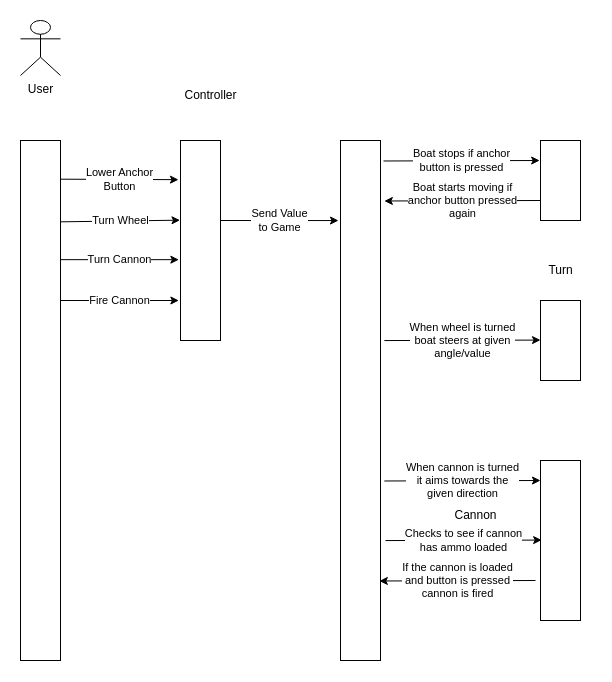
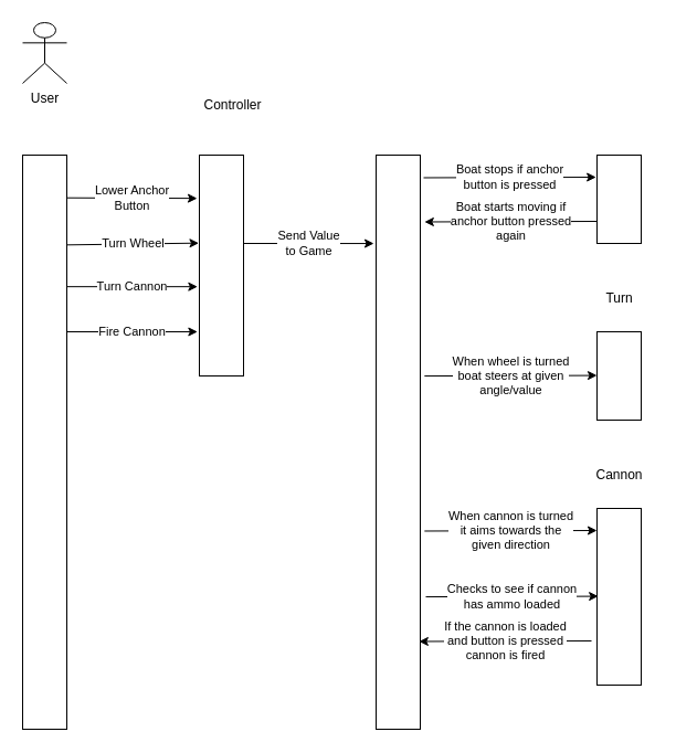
  <mxCell id="0" />
  <mxCell id="1" parent="0" />
  <mxCell id="2" value="User" style="shape=umlActor;verticalLabelPosition=bottom;labelBackgroundColor=#ffffff;verticalAlign=top;html=1;outlineConnect=0;" vertex="1" parent="1"><mxGeometry x="20" y="20" width="40" height="55" as="geometry" /></mxCell>
  <mxCell id="3" value="" style="rounded=0;whiteSpace=wrap;html=1;" vertex="1" parent="1"><mxGeometry x="20" y="140" width="40" height="520" as="geometry" /></mxCell>
  <mxCell id="4" value="" style="rounded=0;whiteSpace=wrap;html=1;" vertex="1" parent="1"><mxGeometry x="180" y="140" width="40" height="200" as="geometry" /></mxCell>
  <mxCell id="5" value="Turn Wheel" style="endArrow=classic;html=1;exitX=1;exitY=0.158;exitDx=0;exitDy=0;exitPerimeter=0;entryX=-0.012;entryY=0.575;entryDx=0;entryDy=0;entryPerimeter=0;" edge="1" parent="1"><mxGeometry width="50" height="50" relative="1" as="geometry"><mxPoint x="60" y="221.33" as="sourcePoint" /><mxPoint x="179.52" y="219.67" as="targetPoint" /></mxGeometry></mxCell>
  <mxCell id="6" value="Send Value&lt;br&gt;to Game" style="endArrow=classic;html=1;entryX=-0.05;entryY=0.163;entryDx=0;entryDy=0;entryPerimeter=0;exitX=1.008;exitY=0.605;exitDx=0;exitDy=0;exitPerimeter=0;" edge="1" parent="1"><mxGeometry width="50" height="50" relative="1" as="geometry"><mxPoint x="220.32" y="220" as="sourcePoint" /><mxPoint x="338" y="220.06" as="targetPoint" /></mxGeometry></mxCell>
  <mxCell id="7" value="Lower Anchor&lt;br&gt;Button" style="endArrow=classic;html=1;exitX=1.008;exitY=0.076;exitDx=0;exitDy=0;exitPerimeter=0;" edge="1" parent="1"><mxGeometry width="50" height="50" relative="1" as="geometry"><mxPoint x="60.32" y="178.69" as="sourcePoint" /><mxPoint x="178" y="179.17" as="targetPoint" /></mxGeometry></mxCell>
  <mxCell id="8" value="Turn Cannon" style="endArrow=classic;html=1;exitX=1.008;exitY=0.307;exitDx=0;exitDy=0;exitPerimeter=0;entryX=-0.033;entryY=0.307;entryDx=0;entryDy=0;entryPerimeter=0;" edge="1" parent="1"><mxGeometry width="50" height="50" relative="1" as="geometry"><mxPoint x="60" y="259.17" as="sourcePoint" /><mxPoint x="178.36" y="259.17" as="targetPoint" /></mxGeometry></mxCell>
  <mxCell id="9" value="Controller" style="text;html=1;align=center;verticalAlign=middle;resizable=0;points=[];autosize=1;" vertex="1" parent="1"><mxGeometry x="175" y="85" width="70" height="20" as="geometry" /></mxCell>
  <mxCell id="10" value="" style="rounded=0;whiteSpace=wrap;html=1;" vertex="1" parent="1"><mxGeometry x="540" y="140" width="40" height="80" as="geometry" /></mxCell>
  <mxCell id="11" value="" style="rounded=0;whiteSpace=wrap;html=1;" vertex="1" parent="1"><mxGeometry x="340" y="140" width="40" height="520" as="geometry" /></mxCell>
  <mxCell id="12" value="Boat stops if anchor&lt;br&gt;button is pressed" style="endArrow=classic;html=1;entryX=-0.021;entryY=0.439;entryDx=0;entryDy=0;entryPerimeter=0;" edge="1" parent="1"><mxGeometry width="50" height="50" relative="1" as="geometry"><mxPoint x="383" y="160.49" as="sourcePoint" /><mxPoint x="539.16" y="160" as="targetPoint" /></mxGeometry></mxCell>
  <mxCell id="13" value="" style="rounded=0;whiteSpace=wrap;html=1;" vertex="1" parent="1"><mxGeometry x="540" y="300" width="40" height="80" as="geometry" /></mxCell>
  <mxCell id="14" value="Turn" style="text;html=1;align=center;verticalAlign=middle;resizable=0;points=[];autosize=1;" vertex="1" parent="1"><mxGeometry x="535" y="260" width="50" height="20" as="geometry" /></mxCell>
  <mxCell id="15" value="Boat starts moving if&lt;br&gt;anchor button pressed&lt;br&gt;again" style="endArrow=none;html=1;entryX=-0.021;entryY=0.439;entryDx=0;entryDy=0;entryPerimeter=0;endFill=0;startArrow=classic;startFill=1;" edge="1" parent="1"><mxGeometry width="50" height="50" relative="1" as="geometry"><mxPoint x="383.84" y="200.49" as="sourcePoint" /><mxPoint x="540" y="200" as="targetPoint" /></mxGeometry></mxCell>
  <mxCell id="16" value="When wheel is turned&lt;br&gt;boat steers at given&lt;br&gt;angle/value" style="endArrow=classic;html=1;entryX=-0.021;entryY=0.439;entryDx=0;entryDy=0;entryPerimeter=0;" edge="1" parent="1"><mxGeometry width="50" height="50" relative="1" as="geometry"><mxPoint x="383.84" y="340.07" as="sourcePoint" /><mxPoint x="540" y="339.58" as="targetPoint" /></mxGeometry></mxCell>
  <mxCell id="17" value="" style="rounded=0;whiteSpace=wrap;html=1;" vertex="1" parent="1"><mxGeometry x="540" y="460" width="40" height="160" as="geometry" /></mxCell>
- <mxCell id="18" value="Cannon" style="text;html=1;align=center;verticalAlign=middle;resizable=0;points=[];autosize=1;" vertex="1" parent="1"><mxGeometry x="445" y="505" width="60" height="20" as="geometry" /></mxCell>
+ <mxCell id="18" value="Cannon" style="text;html=1;align=center;verticalAlign=middle;resizable=0;points=[];autosize=1;" vertex="1" parent="1"><mxGeometry x="530" y="420" width="60" height="20" as="geometry" /></mxCell>
  <mxCell id="19" value="When cannon is turned&lt;br&gt;it aims towards the&lt;br&gt;given direction" style="endArrow=classic;html=1;entryX=-0.021;entryY=0.439;entryDx=0;entryDy=0;entryPerimeter=0;" edge="1" parent="1"><mxGeometry width="50" height="50" relative="1" as="geometry"><mxPoint x="383.84" y="480.49" as="sourcePoint" /><mxPoint x="540" y="480" as="targetPoint" /></mxGeometry></mxCell>
  <mxCell id="20" value="Fire Cannon" style="endArrow=classic;html=1;exitX=1.008;exitY=0.307;exitDx=0;exitDy=0;exitPerimeter=0;entryX=-0.033;entryY=0.307;entryDx=0;entryDy=0;entryPerimeter=0;" edge="1" parent="1"><mxGeometry width="50" height="50" relative="1" as="geometry"><mxPoint x="60" y="300" as="sourcePoint" /><mxPoint x="178.36" y="300" as="targetPoint" /></mxGeometry></mxCell>
  <mxCell id="21" value="Checks to see if cannon&lt;br&gt;has ammo loaded" style="endArrow=classic;html=1;entryX=-0.021;entryY=0.439;entryDx=0;entryDy=0;entryPerimeter=0;" edge="1" parent="1"><mxGeometry width="50" height="50" relative="1" as="geometry"><mxPoint x="385" y="540.07" as="sourcePoint" /><mxPoint x="541.16" y="539.58" as="targetPoint" /></mxGeometry></mxCell>
  <mxCell id="22" value="If the cannon is loaded&lt;br&gt;and button is pressed&lt;br&gt;cannon is fired" style="endArrow=none;html=1;entryX=-0.021;entryY=0.439;entryDx=0;entryDy=0;entryPerimeter=0;endFill=0;startArrow=classic;startFill=1;" edge="1" parent="1"><mxGeometry width="50" height="50" relative="1" as="geometry"><mxPoint x="378.84" y="580.49" as="sourcePoint" /><mxPoint x="535" y="580" as="targetPoint" /></mxGeometry></mxCell>
